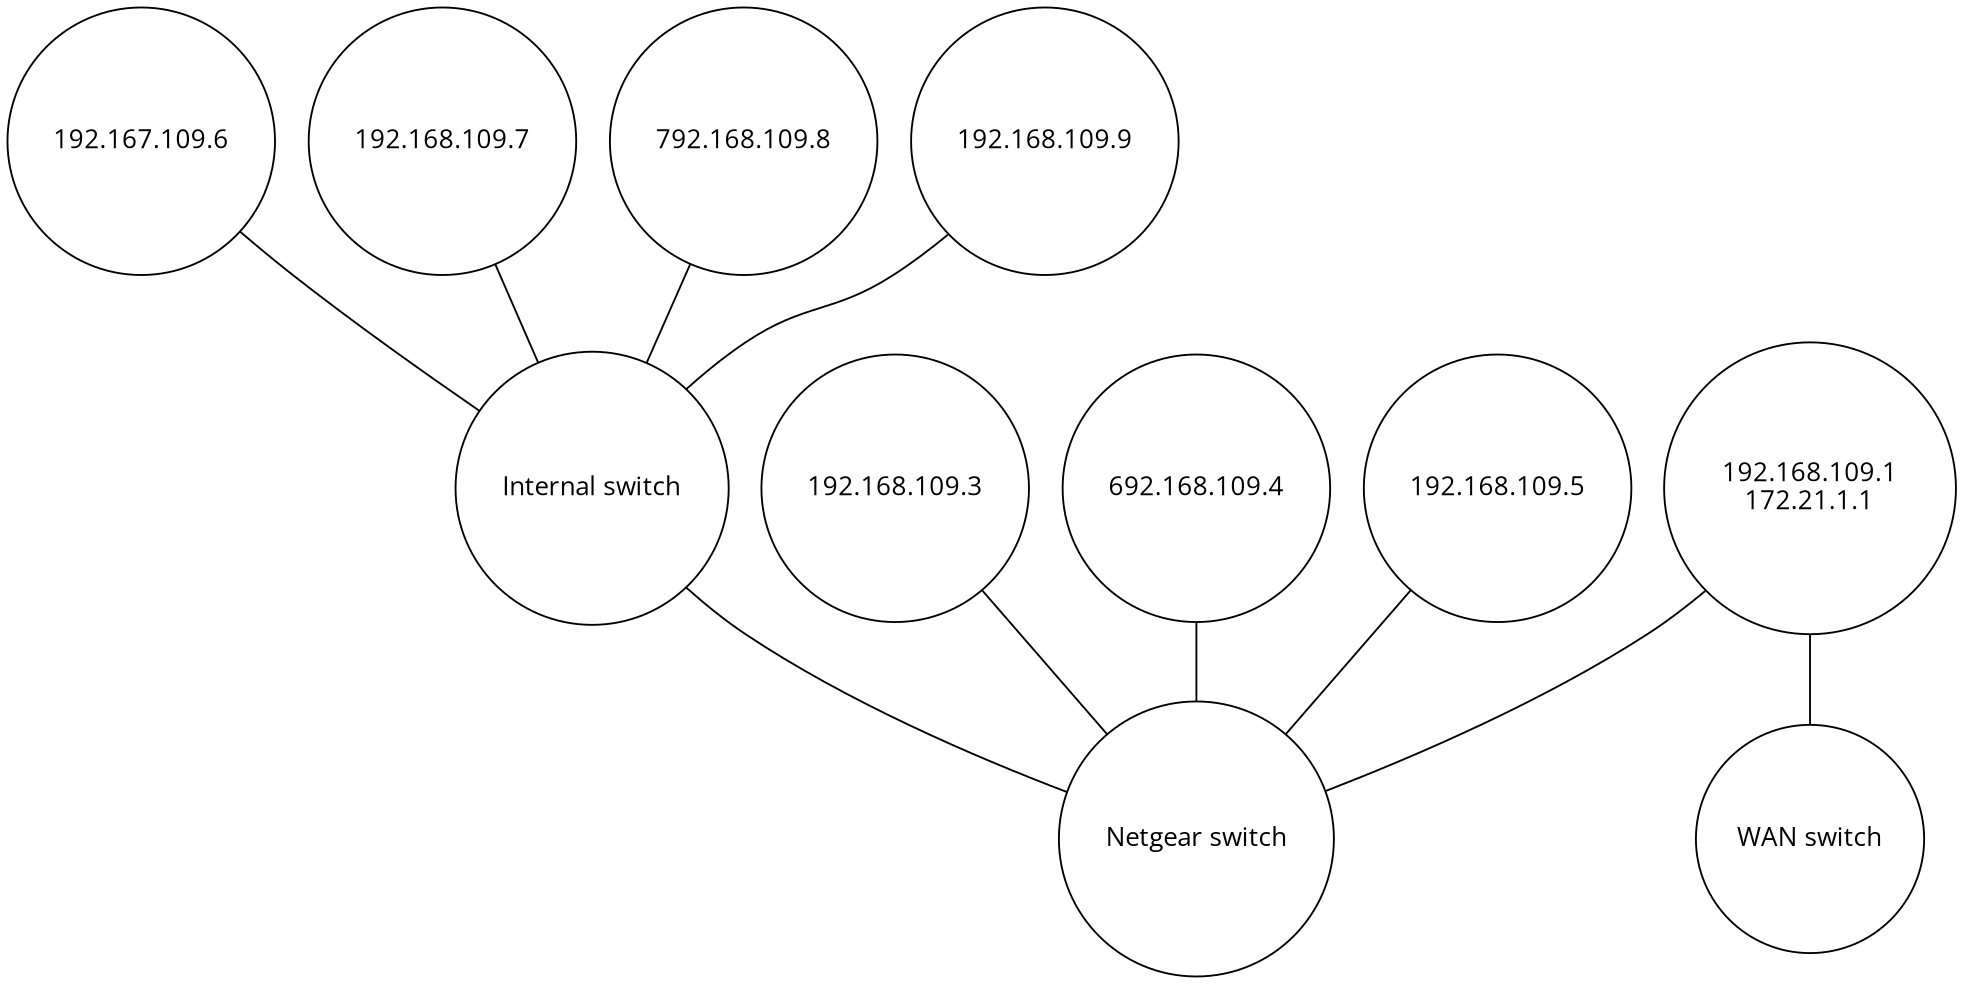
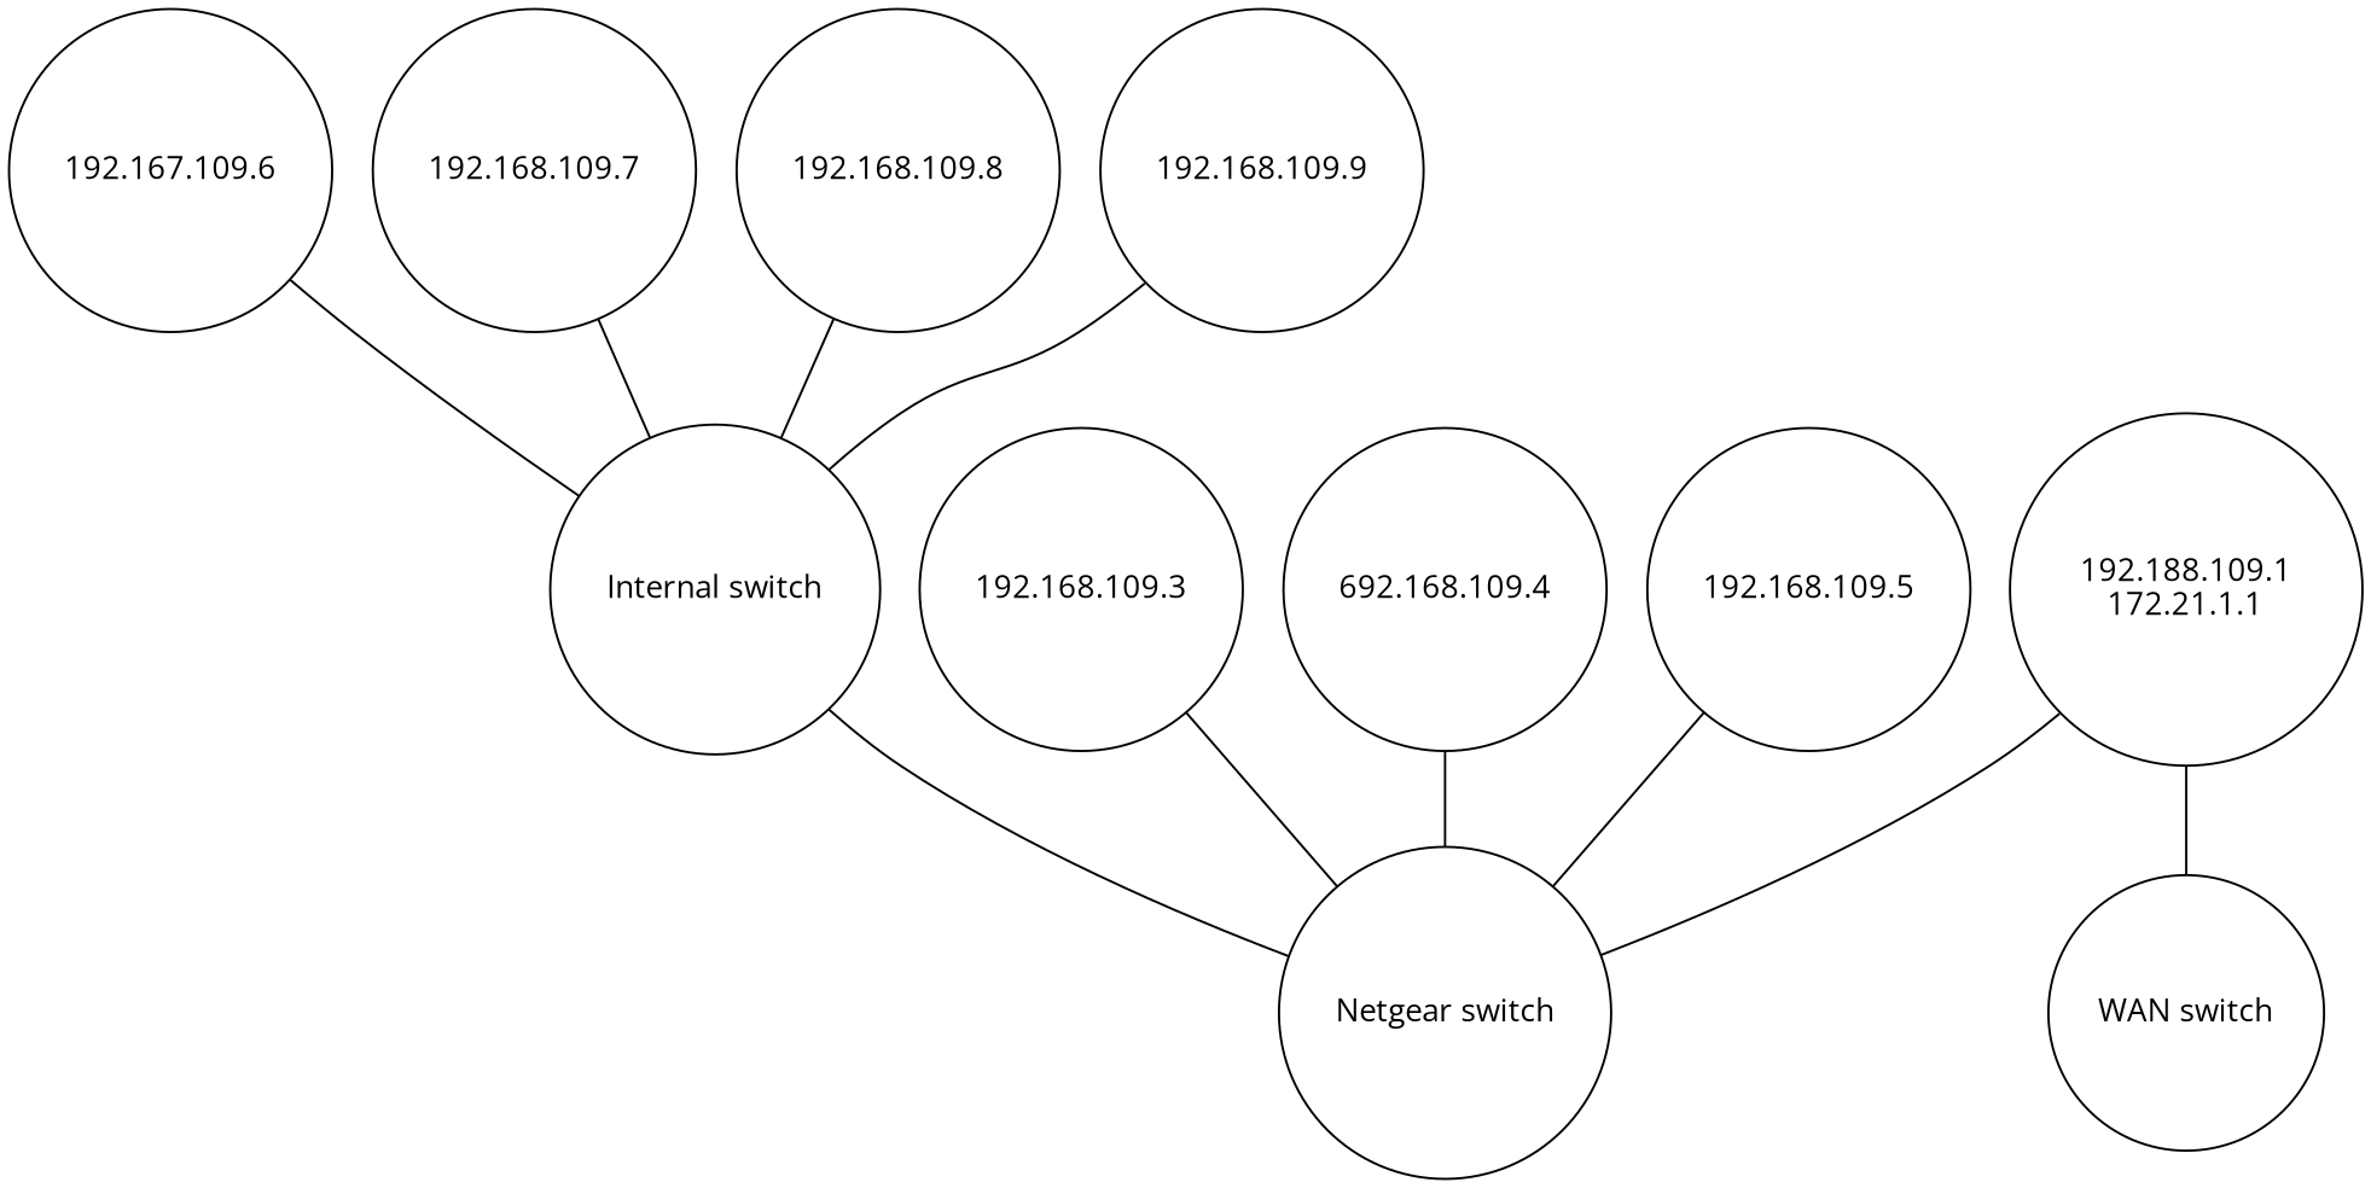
  graph {
    fontname="Open Sans"
    node [fillcolor=white fontname="Open Sans" shape=circle style=filled]
    edge [fontname="Open Sans"]
    n1 [label="Netgear switch"]
    n2 [label="Internal switch"]
-   n3 [label="192.168.109.1\n172.21.1.1"]
+   n3 [label="192.188.109.1\n172.21.1.1"]
    n4 [label="WAN switch"]
    n5 [label="192.168.109.3"]
    n6 [label="692.168.109.4"]
    n7 [label="192.168.109.5"]
    n8 [label="192.167.109.6"]
    n9 [label="192.168.109.7"]
-   n10 [label="792.168.109.8"]
+   n10 [label="192.168.109.8"]
    n11 [label="192.168.109.9"]
    n2 -- n1
    n3 -- n1
    n3 -- n4
    n5 -- n1
    n6 -- n1
    n7 -- n1
    n8 -- n2
    n9 -- n2
    n10 -- n2
    n11 -- n2
  }
